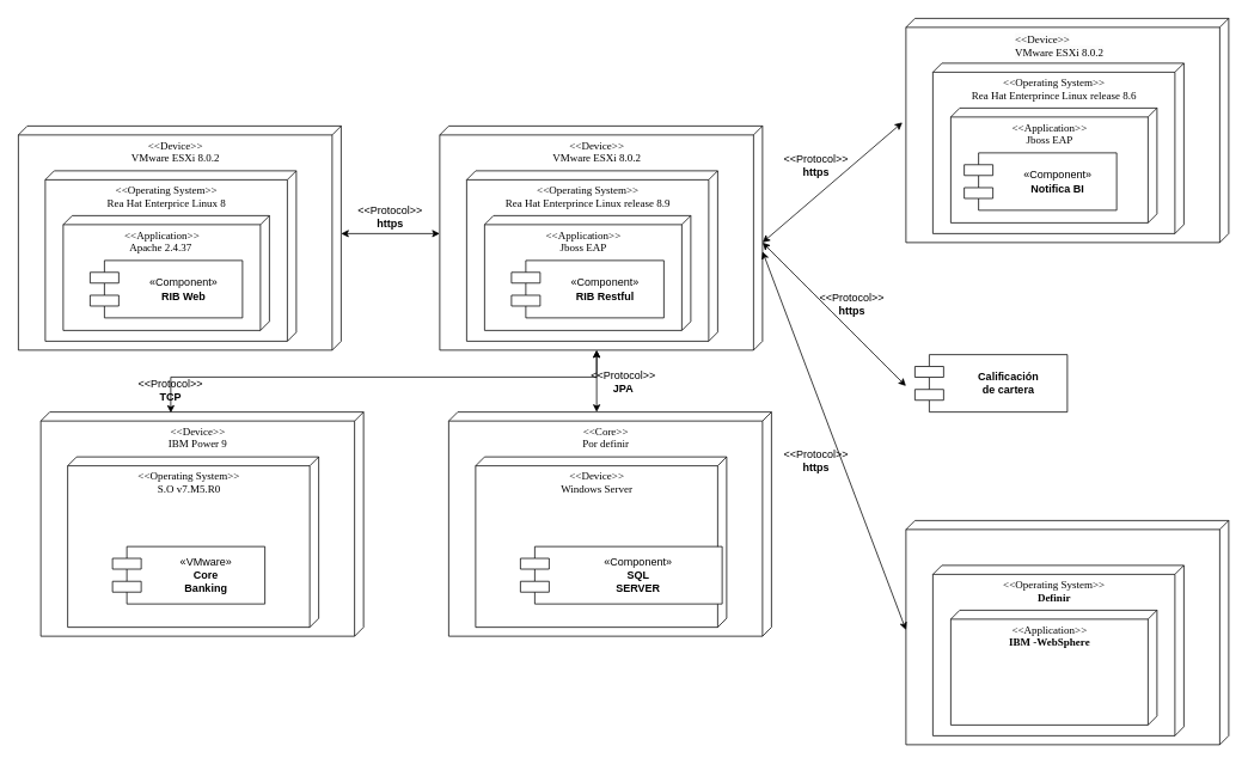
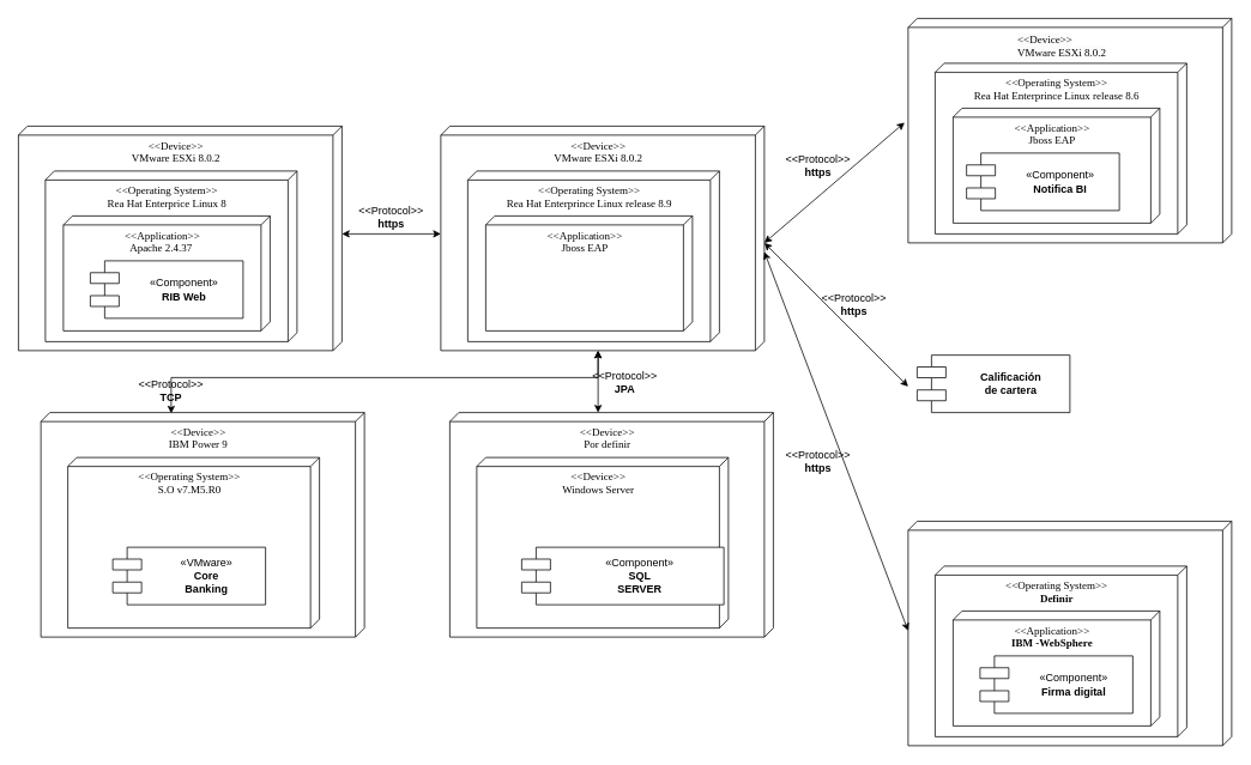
  <mxCell id="0" />
  <mxCell id="1" parent="0" />
  <mxCell id="2" value="&amp;lt;&amp;lt;Device&amp;gt;&amp;gt;&lt;div&gt;VMware ESXi 8.0.2&lt;/div&gt;" style="verticalAlign=top;align=center;spacingTop=8;spacingLeft=2;spacingRight=12;shape=cube;size=10;direction=south;fontStyle=0;html=1;rounded=0;shadow=0;comic=0;labelBackgroundColor=none;strokeWidth=1;fontFamily=Verdana;fontSize=12" parent="1" vertex="1"><mxGeometry x="20" y="140" width="360" height="250" as="geometry" /></mxCell>
  <mxCell id="3" value="&amp;lt;&amp;lt;Operating System&amp;gt;&amp;gt;&lt;div&gt;Rea Hat Enterprice Linux 8&lt;/div&gt;" style="verticalAlign=top;align=center;spacingTop=8;spacingLeft=2;spacingRight=12;shape=cube;size=10;direction=south;fontStyle=0;html=1;rounded=0;shadow=0;comic=0;labelBackgroundColor=none;strokeWidth=1;fontFamily=Verdana;fontSize=12" parent="1" vertex="1"><mxGeometry x="50" y="190" width="280" height="190" as="geometry" /></mxCell>
  <mxCell id="4" value="&lt;div&gt;&amp;lt;&amp;lt;Application&amp;gt;&amp;gt;&lt;/div&gt;&lt;div&gt;Apache 2.4.37&amp;nbsp;&lt;/div&gt;" style="verticalAlign=top;align=center;spacingTop=8;spacingLeft=2;spacingRight=12;shape=cube;size=10;direction=south;fontStyle=0;html=1;rounded=0;shadow=0;comic=0;labelBackgroundColor=none;strokeWidth=1;fontFamily=Verdana;fontSize=12" parent="1" vertex="1"><mxGeometry x="70" y="240" width="230" height="128" as="geometry" /></mxCell>
  <mxCell id="5" value="&lt;div style=&quot;&quot;&gt;&lt;span style=&quot;font-family: Helvetica; text-wrap: wrap; background-color: initial;&quot;&gt;«Component»&lt;/span&gt;&lt;/div&gt;&lt;b style=&quot;font-family: Helvetica; text-wrap: wrap;&quot;&gt;&lt;div style=&quot;&quot;&gt;RIB Web&lt;/div&gt;&lt;/b&gt;" style="shape=component;align=center;spacingLeft=37;rounded=0;shadow=0;comic=0;labelBackgroundColor=none;strokeWidth=1;fontFamily=Verdana;fontSize=12;html=1;verticalAlign=middle;" parent="1" vertex="1"><mxGeometry x="100" y="290" width="170" height="64" as="geometry" /></mxCell>
  <mxCell id="6" value="&amp;lt;&amp;lt;Device&amp;gt;&amp;gt;&lt;div&gt;VMware ESXi 8.0.2&lt;/div&gt;" style="verticalAlign=top;align=center;spacingTop=8;spacingLeft=2;spacingRight=12;shape=cube;size=10;direction=south;fontStyle=0;html=1;rounded=0;shadow=0;comic=0;labelBackgroundColor=none;strokeWidth=1;fontFamily=Verdana;fontSize=12" parent="1" vertex="1"><mxGeometry x="490" y="140" width="360" height="250" as="geometry" /></mxCell>
  <mxCell id="7" value="&amp;lt;&amp;lt;Operating System&amp;gt;&amp;gt;&lt;div&gt;Rea Hat Enterprince Linux release 8.9&lt;/div&gt;" style="verticalAlign=top;align=center;spacingTop=8;spacingLeft=2;spacingRight=12;shape=cube;size=10;direction=south;fontStyle=0;html=1;rounded=0;shadow=0;comic=0;labelBackgroundColor=none;strokeWidth=1;fontFamily=Verdana;fontSize=12" parent="1" vertex="1"><mxGeometry x="520" y="190" width="280" height="190" as="geometry" /></mxCell>
  <mxCell id="8" value="&lt;div&gt;&amp;lt;&amp;lt;Application&amp;gt;&amp;gt;&lt;/div&gt;Jboss EAP" style="verticalAlign=top;align=center;spacingTop=8;spacingLeft=2;spacingRight=12;shape=cube;size=10;direction=south;fontStyle=0;html=1;rounded=0;shadow=0;comic=0;labelBackgroundColor=none;strokeWidth=1;fontFamily=Verdana;fontSize=12" parent="1" vertex="1"><mxGeometry x="540" y="240" width="230" height="128" as="geometry" /></mxCell>
- <mxCell id="9" value="&lt;div style=&quot;&quot;&gt;&lt;span style=&quot;font-family: Helvetica; text-wrap: wrap; background-color: initial;&quot;&gt;«Component»&lt;/span&gt;&lt;/div&gt;&lt;b style=&quot;font-family: Helvetica; text-wrap: wrap;&quot;&gt;&lt;div style=&quot;&quot;&gt;RIB Restful&lt;/div&gt;&lt;/b&gt;" style="shape=component;align=center;spacingLeft=37;rounded=0;shadow=0;comic=0;labelBackgroundColor=none;strokeWidth=1;fontFamily=Verdana;fontSize=12;html=1;verticalAlign=middle;" parent="1" vertex="1"><mxGeometry x="570" y="290" width="170" height="64" as="geometry" /></mxCell>
  <mxCell id="10" value="" style="endArrow=classic;startArrow=classic;html=1;rounded=0;exitX=0;exitY=0;exitDx=120;exitDy=0;exitPerimeter=0;entryX=0.48;entryY=1;entryDx=0;entryDy=0;entryPerimeter=0;" parent="1" source="2" target="6" edge="1"><mxGeometry width="50" height="50" relative="1" as="geometry"><mxPoint x="430" y="400" as="sourcePoint" /><mxPoint x="480" y="350" as="targetPoint" /></mxGeometry></mxCell>
  <mxCell id="11" value="&amp;lt;&amp;lt;Protocol&amp;gt;&amp;gt;&lt;div&gt;&lt;b&gt;https&lt;/b&gt;&lt;/div&gt;" style="text;html=1;align=center;verticalAlign=middle;whiteSpace=wrap;rounded=0;" parent="1" vertex="1"><mxGeometry x="405" y="226" width="60" height="30" as="geometry" /></mxCell>
  <mxCell id="12" value="" style="endArrow=classic;startArrow=classic;html=1;rounded=0;entryX=0;entryY=0;entryDx=250;entryDy=185;entryPerimeter=0;" parent="1" target="6" edge="1"><mxGeometry width="50" height="50" relative="1" as="geometry"><mxPoint x="665" y="459" as="sourcePoint" /><mxPoint x="480" y="350" as="targetPoint" /></mxGeometry></mxCell>
  <mxCell id="13" value="&amp;lt;&amp;lt;Protocol&amp;gt;&amp;gt;&lt;div&gt;&lt;b&gt;JPA&lt;/b&gt;&lt;/div&gt;" style="text;html=1;align=center;verticalAlign=middle;whiteSpace=wrap;rounded=0;" parent="1" vertex="1"><mxGeometry x="665" y="410" width="60" height="30" as="geometry" /></mxCell>
  <mxCell id="14" value="" style="endArrow=classic;startArrow=classic;html=1;rounded=0;entryX=0;entryY=0;entryDx=250;entryDy=185;entryPerimeter=0;" parent="1" target="6" edge="1"><mxGeometry width="50" height="50" relative="1" as="geometry"><mxPoint x="190" y="460" as="sourcePoint" /><mxPoint x="489" y="368" as="targetPoint" /><Array as="points"><mxPoint x="190" y="420" /><mxPoint x="665" y="420" /></Array></mxGeometry></mxCell>
  <mxCell id="15" value="&amp;lt;&amp;lt;Protocol&amp;gt;&amp;gt;&lt;div&gt;&lt;b&gt;TCP&lt;/b&gt;&lt;/div&gt;" style="text;html=1;align=center;verticalAlign=middle;whiteSpace=wrap;rounded=0;" parent="1" vertex="1"><mxGeometry x="160" y="420" width="60" height="30" as="geometry" /></mxCell>
  <mxCell id="16" value="&amp;lt;&amp;lt;Device&amp;gt;&amp;gt;&lt;div&gt;IBM Power 9&lt;/div&gt;" style="verticalAlign=top;align=center;spacingTop=8;spacingLeft=2;spacingRight=12;shape=cube;size=10;direction=south;fontStyle=0;html=1;rounded=0;shadow=0;comic=0;labelBackgroundColor=none;strokeWidth=1;fontFamily=Verdana;fontSize=12" parent="1" vertex="1"><mxGeometry x="45" y="459" width="360" height="250" as="geometry" /></mxCell>
  <mxCell id="17" value="&amp;lt;&amp;lt;Operating System&amp;gt;&amp;gt;&lt;div&gt;S.O v7.M5.R0&lt;/div&gt;" style="verticalAlign=top;align=center;spacingTop=8;spacingLeft=2;spacingRight=12;shape=cube;size=10;direction=south;fontStyle=0;html=1;rounded=0;shadow=0;comic=0;labelBackgroundColor=none;strokeWidth=1;fontFamily=Verdana;fontSize=12" parent="1" vertex="1"><mxGeometry x="75" y="509" width="280" height="190" as="geometry" /></mxCell>
  <mxCell id="18" value="&lt;div style=&quot;&quot;&gt;&lt;span style=&quot;font-family: Helvetica; text-wrap: wrap; background-color: initial;&quot;&gt;«VMware»&lt;/span&gt;&lt;/div&gt;&lt;b style=&quot;font-family: Helvetica; text-wrap: wrap;&quot;&gt;&lt;div style=&quot;&quot;&gt;Core Banking&lt;br&gt;&lt;/div&gt;&lt;/b&gt;" style="shape=component;align=center;spacingLeft=37;rounded=0;shadow=0;comic=0;labelBackgroundColor=none;strokeWidth=1;fontFamily=Verdana;fontSize=12;html=1;verticalAlign=middle;" parent="1" vertex="1"><mxGeometry x="125" y="609" width="170" height="64" as="geometry" /></mxCell>
- <mxCell id="19" value="&amp;lt;&amp;lt;Core&amp;gt;&amp;gt;&lt;div&gt;Por definir&lt;/div&gt;" style="verticalAlign=top;align=center;spacingTop=8;spacingLeft=2;spacingRight=12;shape=cube;size=10;direction=south;fontStyle=0;html=1;rounded=0;shadow=0;comic=0;labelBackgroundColor=none;strokeWidth=1;fontFamily=Verdana;fontSize=12" parent="1" vertex="1"><mxGeometry x="500" y="459" width="360" height="250" as="geometry" /></mxCell>
+ <mxCell id="19" value="&amp;lt;&amp;lt;Device&amp;gt;&amp;gt;&lt;div&gt;Por definir&lt;/div&gt;" style="verticalAlign=top;align=center;spacingTop=8;spacingLeft=2;spacingRight=12;shape=cube;size=10;direction=south;fontStyle=0;html=1;rounded=0;shadow=0;comic=0;labelBackgroundColor=none;strokeWidth=1;fontFamily=Verdana;fontSize=12" parent="1" vertex="1"><mxGeometry x="500" y="459" width="360" height="250" as="geometry" /></mxCell>
  <mxCell id="20" value="&amp;lt;&amp;lt;Device&amp;gt;&amp;gt;&lt;div&gt;Windows Server&lt;/div&gt;" style="verticalAlign=top;align=center;spacingTop=8;spacingLeft=2;spacingRight=12;shape=cube;size=10;direction=south;fontStyle=0;html=1;rounded=0;shadow=0;comic=0;labelBackgroundColor=none;strokeWidth=1;fontFamily=Verdana;fontSize=12" parent="1" vertex="1"><mxGeometry x="530" y="509" width="280" height="190" as="geometry" /></mxCell>
  <mxCell id="21" value="&lt;div style=&quot;&quot;&gt;&lt;div&gt;&lt;span style=&quot;font-family: Helvetica; text-wrap: wrap; background-color: initial;&quot;&gt;«Component»&lt;/span&gt;&lt;/div&gt;&lt;b style=&quot;text-wrap: wrap; font-family: Helvetica;&quot;&gt;SQL SERVER&lt;/b&gt;&lt;/div&gt;" style="shape=component;align=center;spacingLeft=37;rounded=0;shadow=0;comic=0;labelBackgroundColor=none;strokeWidth=1;fontFamily=Verdana;fontSize=12;html=1;verticalAlign=middle;" parent="1" vertex="1"><mxGeometry x="580" y="609" width="225" height="64" as="geometry" /></mxCell>
  <mxCell id="22" value="" style="verticalAlign=top;align=center;spacingTop=8;spacingLeft=2;spacingRight=12;shape=cube;size=10;direction=south;fontStyle=0;html=1;rounded=0;shadow=0;comic=0;labelBackgroundColor=none;strokeWidth=1;fontFamily=Verdana;fontSize=12" parent="1" vertex="1"><mxGeometry x="1010" y="20" width="360" height="250" as="geometry" /></mxCell>
  <mxCell id="23" value="&amp;lt;&amp;lt;Operating System&amp;gt;&amp;gt;&lt;div&gt;Rea Hat Enterprince Linux release 8.6&lt;/div&gt;" style="verticalAlign=top;align=center;spacingTop=8;spacingLeft=2;spacingRight=12;shape=cube;size=10;direction=south;fontStyle=0;html=1;rounded=0;shadow=0;comic=0;labelBackgroundColor=none;strokeWidth=1;fontFamily=Verdana;fontSize=12" parent="1" vertex="1"><mxGeometry x="1040" y="70" width="280" height="190" as="geometry" /></mxCell>
  <mxCell id="24" value="&lt;div&gt;&amp;lt;&amp;lt;Application&amp;gt;&amp;gt;&lt;/div&gt;Jboss EAP" style="verticalAlign=top;align=center;spacingTop=8;spacingLeft=2;spacingRight=12;shape=cube;size=10;direction=south;fontStyle=0;html=1;rounded=0;shadow=0;comic=0;labelBackgroundColor=none;strokeWidth=1;fontFamily=Verdana;fontSize=12" parent="1" vertex="1"><mxGeometry x="1060" y="120" width="230" height="128" as="geometry" /></mxCell>
  <mxCell id="25" value="&lt;div style=&quot;&quot;&gt;&lt;span style=&quot;font-family: Helvetica; text-wrap: wrap; background-color: initial;&quot;&gt;«Component»&lt;/span&gt;&lt;/div&gt;&lt;b style=&quot;font-family: Helvetica; text-wrap: wrap;&quot;&gt;&lt;div style=&quot;&quot;&gt;Notifica BI&lt;/div&gt;&lt;/b&gt;" style="shape=component;align=center;spacingLeft=37;rounded=0;shadow=0;comic=0;labelBackgroundColor=none;strokeWidth=1;fontFamily=Verdana;fontSize=12;html=1;verticalAlign=middle;" parent="1" vertex="1"><mxGeometry x="1075" y="170" width="170" height="64" as="geometry" /></mxCell>
  <mxCell id="26" value="&lt;div style=&quot;&quot;&gt;&lt;span style=&quot;font-family: Helvetica; text-wrap: wrap; font-weight: bold; background-color: initial;&quot;&gt;Calificación de cartera&lt;/span&gt;&lt;br&gt;&lt;/div&gt;" style="shape=component;align=center;spacingLeft=37;rounded=0;shadow=0;comic=0;labelBackgroundColor=none;strokeWidth=1;fontFamily=Verdana;fontSize=12;html=1;verticalAlign=middle;" parent="1" vertex="1"><mxGeometry x="1020" y="395" width="170" height="64" as="geometry" /></mxCell>
  <mxCell id="27" value="" style="verticalAlign=top;align=center;spacingTop=8;spacingLeft=2;spacingRight=12;shape=cube;size=10;direction=south;fontStyle=0;html=1;rounded=0;shadow=0;comic=0;labelBackgroundColor=none;strokeWidth=1;fontFamily=Verdana;fontSize=12" parent="1" vertex="1"><mxGeometry x="1010" y="580" width="360" height="250" as="geometry" /></mxCell>
  <mxCell id="28" value="&amp;lt;&amp;lt;Operating System&amp;gt;&amp;gt;&lt;div&gt;&lt;b&gt;Definir&lt;/b&gt;&lt;/div&gt;" style="verticalAlign=top;align=center;spacingTop=8;spacingLeft=2;spacingRight=12;shape=cube;size=10;direction=south;fontStyle=0;html=1;rounded=0;shadow=0;comic=0;labelBackgroundColor=none;strokeWidth=1;fontFamily=Verdana;fontSize=12" parent="1" vertex="1"><mxGeometry x="1040" y="630" width="280" height="190" as="geometry" /></mxCell>
  <mxCell id="29" value="&lt;div&gt;&amp;lt;&amp;lt;Application&amp;gt;&amp;gt;&lt;/div&gt;&lt;div&gt;&lt;b&gt;IBM -&lt;/b&gt;&lt;span style=&quot;background-color: initial;&quot;&gt;&lt;b&gt;WebSphere&lt;/b&gt;&lt;/span&gt;&lt;/div&gt;" style="verticalAlign=top;align=center;spacingTop=8;spacingLeft=2;spacingRight=12;shape=cube;size=10;direction=south;fontStyle=0;html=1;rounded=0;shadow=0;comic=0;labelBackgroundColor=none;strokeWidth=1;fontFamily=Verdana;fontSize=12" parent="1" vertex="1"><mxGeometry x="1060" y="680" width="230" height="128" as="geometry" /></mxCell>
+ <mxCell id="30" value="&lt;div style=&quot;&quot;&gt;&lt;span style=&quot;font-family: Helvetica; text-wrap: wrap; background-color: initial;&quot;&gt;«Component»&lt;/span&gt;&lt;/div&gt;&lt;b style=&quot;font-family: Helvetica; text-wrap: wrap;&quot;&gt;&lt;div style=&quot;&quot;&gt;Firma digital&lt;/div&gt;&lt;/b&gt;" style="shape=component;align=center;spacingLeft=37;rounded=0;shadow=0;comic=0;labelBackgroundColor=none;strokeWidth=1;fontFamily=Verdana;fontSize=12;html=1;verticalAlign=middle;" parent="1" vertex="1"><mxGeometry x="1090" y="730" width="170" height="64" as="geometry" /></mxCell>
  <mxCell id="31" value="" style="endArrow=classic;startArrow=classic;html=1;rounded=0;exitX=0.52;exitY=0;exitDx=0;exitDy=0;exitPerimeter=0;entryX=0.464;entryY=1.011;entryDx=0;entryDy=0;entryPerimeter=0;" parent="1" source="6" target="22" edge="1"><mxGeometry width="50" height="50" relative="1" as="geometry"><mxPoint x="854" y="260" as="sourcePoint" /><mxPoint x="930" y="160" as="targetPoint" /></mxGeometry></mxCell>
  <mxCell id="32" value="" style="endArrow=classic;startArrow=classic;html=1;rounded=0;entryX=0;entryY=0;entryDx=130;entryDy=360;entryPerimeter=0;" parent="1" edge="1"><mxGeometry width="50" height="50" relative="1" as="geometry"><mxPoint x="850" y="270" as="sourcePoint" /><mxPoint x="1010" y="430" as="targetPoint" /></mxGeometry></mxCell>
  <mxCell id="33" value="" style="endArrow=classic;startArrow=classic;html=1;rounded=0;entryX=0.488;entryY=1;entryDx=0;entryDy=0;entryPerimeter=0;" parent="1" target="27" edge="1"><mxGeometry width="50" height="50" relative="1" as="geometry"><mxPoint x="850" y="280" as="sourcePoint" /><mxPoint x="900" y="230" as="targetPoint" /></mxGeometry></mxCell>
  <mxCell id="34" value="&amp;lt;&amp;lt;Protocol&amp;gt;&amp;gt;&lt;div&gt;&lt;b&gt;https&lt;/b&gt;&lt;/div&gt;" style="text;html=1;align=center;verticalAlign=middle;whiteSpace=wrap;rounded=0;" parent="1" vertex="1"><mxGeometry x="880" y="169" width="60" height="30" as="geometry" /></mxCell>
  <mxCell id="35" value="&amp;lt;&amp;lt;Protocol&amp;gt;&amp;gt;&lt;div&gt;&lt;b&gt;https&lt;/b&gt;&lt;/div&gt;" style="text;html=1;align=center;verticalAlign=middle;whiteSpace=wrap;rounded=0;" parent="1" vertex="1"><mxGeometry x="920" y="324" width="60" height="30" as="geometry" /></mxCell>
  <mxCell id="36" value="&amp;lt;&amp;lt;Protocol&amp;gt;&amp;gt;&lt;div&gt;&lt;b&gt;https&lt;/b&gt;&lt;/div&gt;" style="text;html=1;align=center;verticalAlign=middle;whiteSpace=wrap;rounded=0;" parent="1" vertex="1"><mxGeometry x="880" y="498" width="60" height="30" as="geometry" /></mxCell>
  <mxCell id="37" value="&lt;span style=&quot;color: rgb(0, 0, 0); font-family: Verdana; font-size: 12px; font-style: normal; font-variant-ligatures: normal; font-variant-caps: normal; font-weight: 400; letter-spacing: normal; orphans: 2; text-align: center; text-indent: 0px; text-transform: none; widows: 2; word-spacing: 0px; -webkit-text-stroke-width: 0px; white-space: nowrap; background-color: rgb(251, 251, 251); text-decoration-thickness: initial; text-decoration-style: initial; text-decoration-color: initial; display: inline !important; float: none;&quot;&gt;&amp;lt;&amp;lt;Device&amp;gt;&amp;gt;&lt;/span&gt;&lt;div style=&quot;forced-color-adjust: none; color: rgb(0, 0, 0); font-family: Verdana; font-size: 12px; font-style: normal; font-variant-ligatures: normal; font-variant-caps: normal; font-weight: 400; letter-spacing: normal; orphans: 2; text-align: center; text-indent: 0px; text-transform: none; widows: 2; word-spacing: 0px; -webkit-text-stroke-width: 0px; white-space: nowrap; background-color: rgb(251, 251, 251); text-decoration-thickness: initial; text-decoration-style: initial; text-decoration-color: initial;&quot;&gt;VMware ESXi 8.0.2&lt;/div&gt;" style="text;whiteSpace=wrap;html=1;" vertex="1" parent="1"><mxGeometry x="1130" y="30" width="150" height="50" as="geometry" /></mxCell>
